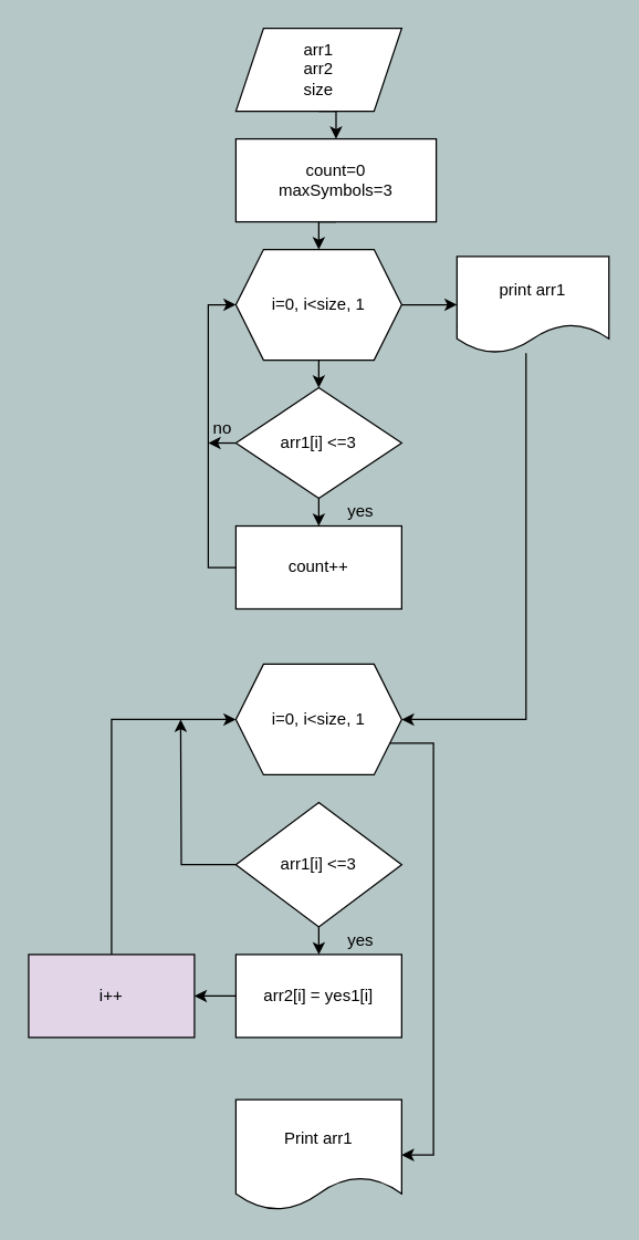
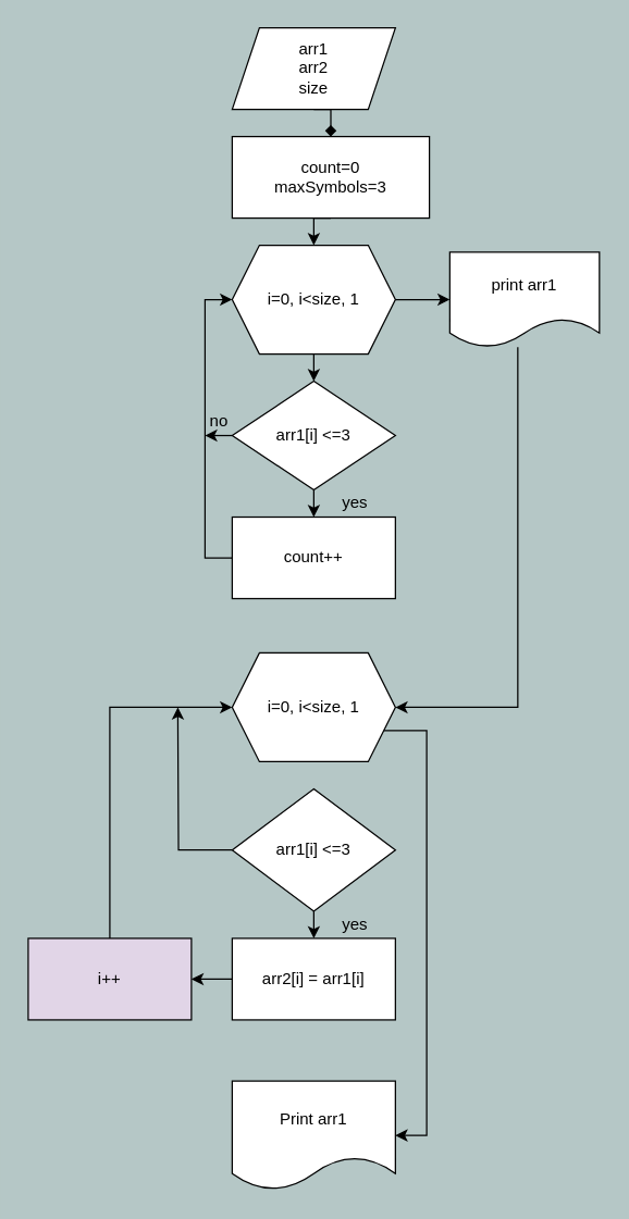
  <mxCell id="0" />
  <mxCell id="1" parent="0" />
- <mxCell id="2" style="edgeStyle=orthogonalEdgeStyle;rounded=0;orthogonalLoop=1;jettySize=auto;html=1;exitX=0.5;exitY=1;exitDx=0;exitDy=0;entryX=0.5;entryY=0;entryDx=0;entryDy=0;" edge="1" parent="1" source="3" target="5"><mxGeometry relative="1" as="geometry" /></mxCell>
+ <mxCell id="2" style="edgeStyle=orthogonalEdgeStyle;rounded=0;orthogonalLoop=1;jettySize=auto;html=1;exitX=0.5;exitY=1;exitDx=0;exitDy=0;entryX=0.5;entryY=0;entryDx=0;entryDy=0;endArrow=diamond;" edge="1" parent="1" source="3" target="5"><mxGeometry relative="1" as="geometry" /></mxCell>
  <mxCell id="3" value="arr1&lt;br&gt;arr2&lt;br&gt;size" style="shape=parallelogram;perimeter=parallelogramPerimeter;whiteSpace=wrap;html=1;fixedSize=1;" vertex="1" parent="1"><mxGeometry x="170" y="20" width="120" height="60" as="geometry" /></mxCell>
  <mxCell id="4" style="edgeStyle=orthogonalEdgeStyle;rounded=0;orthogonalLoop=1;jettySize=auto;html=1;exitX=0.5;exitY=1;exitDx=0;exitDy=0;entryX=0.5;entryY=0;entryDx=0;entryDy=0;" edge="1" parent="1" source="5" target="8"><mxGeometry relative="1" as="geometry" /></mxCell>
  <mxCell id="5" value="count=0&lt;br&gt;maxSymbols=3" style="rounded=0;whiteSpace=wrap;html=1;" vertex="1" parent="1"><mxGeometry x="170" y="100" width="145" height="60" as="geometry" /></mxCell>
  <mxCell id="6" style="edgeStyle=orthogonalEdgeStyle;rounded=0;orthogonalLoop=1;jettySize=auto;html=1;exitX=0.5;exitY=1;exitDx=0;exitDy=0;entryX=0.5;entryY=0;entryDx=0;entryDy=0;" edge="1" parent="1" source="8" target="11"><mxGeometry relative="1" as="geometry" /></mxCell>
  <mxCell id="7" value="" style="edgeStyle=orthogonalEdgeStyle;rounded=0;orthogonalLoop=1;jettySize=auto;html=1;" edge="1" parent="1" source="8" target="17"><mxGeometry relative="1" as="geometry" /></mxCell>
  <mxCell id="8" value="i=0, i&amp;lt;size, 1" style="shape=hexagon;perimeter=hexagonPerimeter2;whiteSpace=wrap;html=1;fixedSize=1;" vertex="1" parent="1"><mxGeometry x="170" y="180" width="120" height="80" as="geometry" /></mxCell>
  <mxCell id="9" style="edgeStyle=orthogonalEdgeStyle;rounded=0;orthogonalLoop=1;jettySize=auto;html=1;exitX=0.5;exitY=1;exitDx=0;exitDy=0;entryX=0.5;entryY=0;entryDx=0;entryDy=0;" edge="1" parent="1" source="11" target="13"><mxGeometry relative="1" as="geometry" /></mxCell>
  <mxCell id="10" style="edgeStyle=orthogonalEdgeStyle;rounded=0;orthogonalLoop=1;jettySize=auto;html=1;exitX=0;exitY=0.5;exitDx=0;exitDy=0;" edge="1" parent="1" source="11"><mxGeometry relative="1" as="geometry"><mxPoint x="150" y="320" as="targetPoint" /></mxGeometry></mxCell>
  <mxCell id="11" value="arr1[i] &amp;lt;=3" style="rhombus;whiteSpace=wrap;html=1;" vertex="1" parent="1"><mxGeometry x="170" y="280" width="120" height="80" as="geometry" /></mxCell>
  <mxCell id="12" style="edgeStyle=orthogonalEdgeStyle;rounded=0;orthogonalLoop=1;jettySize=auto;html=1;exitX=0;exitY=0.5;exitDx=0;exitDy=0;entryX=0;entryY=0.5;entryDx=0;entryDy=0;" edge="1" parent="1" source="13" target="8"><mxGeometry relative="1" as="geometry" /></mxCell>
  <mxCell id="13" value="count++" style="rounded=0;whiteSpace=wrap;html=1;" vertex="1" parent="1"><mxGeometry x="170" y="380" width="120" height="60" as="geometry" /></mxCell>
  <mxCell id="14" value="yes" style="text;html=1;align=center;verticalAlign=middle;resizable=0;points=[];autosize=1;strokeColor=none;fillColor=none;" vertex="1" parent="1"><mxGeometry x="240" y="355" width="40" height="30" as="geometry" /></mxCell>
  <mxCell id="15" value="no" style="text;html=1;align=center;verticalAlign=middle;resizable=0;points=[];autosize=1;strokeColor=none;fillColor=none;" vertex="1" parent="1"><mxGeometry x="140" y="295" width="40" height="30" as="geometry" /></mxCell>
  <mxCell id="16" style="edgeStyle=orthogonalEdgeStyle;rounded=0;orthogonalLoop=1;jettySize=auto;html=1;entryX=1;entryY=0.5;entryDx=0;entryDy=0;" edge="1" parent="1" source="17" target="19"><mxGeometry relative="1" as="geometry"><Array as="points"><mxPoint x="380" y="520" /></Array></mxGeometry></mxCell>
  <mxCell id="17" value="print arr1" style="shape=document;whiteSpace=wrap;html=1;boundedLbl=1;" vertex="1" parent="1"><mxGeometry x="330" y="185" width="110" height="70" as="geometry" /></mxCell>
  <mxCell id="18" style="edgeStyle=orthogonalEdgeStyle;rounded=0;orthogonalLoop=1;jettySize=auto;html=1;exitX=1;exitY=0.75;exitDx=0;exitDy=0;entryX=1;entryY=0.5;entryDx=0;entryDy=0;" edge="1" parent="1" source="19" target="28"><mxGeometry relative="1" as="geometry"><Array as="points"><mxPoint x="313" y="537" /><mxPoint x="313" y="835" /></Array></mxGeometry></mxCell>
  <mxCell id="19" value="i=0, i&amp;lt;size, 1" style="shape=hexagon;perimeter=hexagonPerimeter2;whiteSpace=wrap;html=1;fixedSize=1;" vertex="1" parent="1"><mxGeometry x="170" y="480" width="120" height="80" as="geometry" /></mxCell>
  <mxCell id="20" style="edgeStyle=orthogonalEdgeStyle;rounded=0;orthogonalLoop=1;jettySize=auto;html=1;" edge="1" parent="1" source="22"><mxGeometry relative="1" as="geometry"><mxPoint x="130" y="520" as="targetPoint" /></mxGeometry></mxCell>
  <mxCell id="21" style="edgeStyle=orthogonalEdgeStyle;rounded=0;orthogonalLoop=1;jettySize=auto;html=1;exitX=0.5;exitY=1;exitDx=0;exitDy=0;entryX=0.5;entryY=0;entryDx=0;entryDy=0;" edge="1" parent="1" source="22" target="24"><mxGeometry relative="1" as="geometry" /></mxCell>
  <mxCell id="22" value="arr1[i] &amp;lt;=3" style="rhombus;whiteSpace=wrap;html=1;" vertex="1" parent="1"><mxGeometry x="170" y="580" width="120" height="90" as="geometry" /></mxCell>
  <mxCell id="23" value="" style="edgeStyle=orthogonalEdgeStyle;rounded=0;orthogonalLoop=1;jettySize=auto;html=1;" edge="1" parent="1" source="24" target="26"><mxGeometry relative="1" as="geometry" /></mxCell>
- <mxCell id="24" value="arr2[i] = yes1[i]" style="rounded=0;whiteSpace=wrap;html=1;" vertex="1" parent="1"><mxGeometry x="170" y="690" width="120" height="60" as="geometry" /></mxCell>
+ <mxCell id="24" value="arr2[i] = arr1[i]" style="rounded=0;whiteSpace=wrap;html=1;" vertex="1" parent="1"><mxGeometry x="170" y="690" width="120" height="60" as="geometry" /></mxCell>
  <mxCell id="25" style="edgeStyle=orthogonalEdgeStyle;rounded=0;orthogonalLoop=1;jettySize=auto;html=1;exitX=0.5;exitY=0;exitDx=0;exitDy=0;entryX=0;entryY=0.5;entryDx=0;entryDy=0;" edge="1" parent="1" source="26" target="19"><mxGeometry relative="1" as="geometry" /></mxCell>
  <mxCell id="26" value="i++" style="rounded=0;whiteSpace=wrap;html=1;fillColor=#e1d5e7;" vertex="1" parent="1"><mxGeometry x="20" y="690" width="120" height="60" as="geometry" /></mxCell>
  <mxCell id="27" value="yes" style="text;html=1;align=center;verticalAlign=middle;resizable=0;points=[];autosize=1;strokeColor=none;fillColor=none;" vertex="1" parent="1"><mxGeometry x="240" y="665" width="40" height="30" as="geometry" /></mxCell>
  <mxCell id="28" value="Print arr1" style="shape=document;whiteSpace=wrap;html=1;boundedLbl=1;" vertex="1" parent="1"><mxGeometry x="170" y="795" width="120" height="80" as="geometry" /></mxCell>
